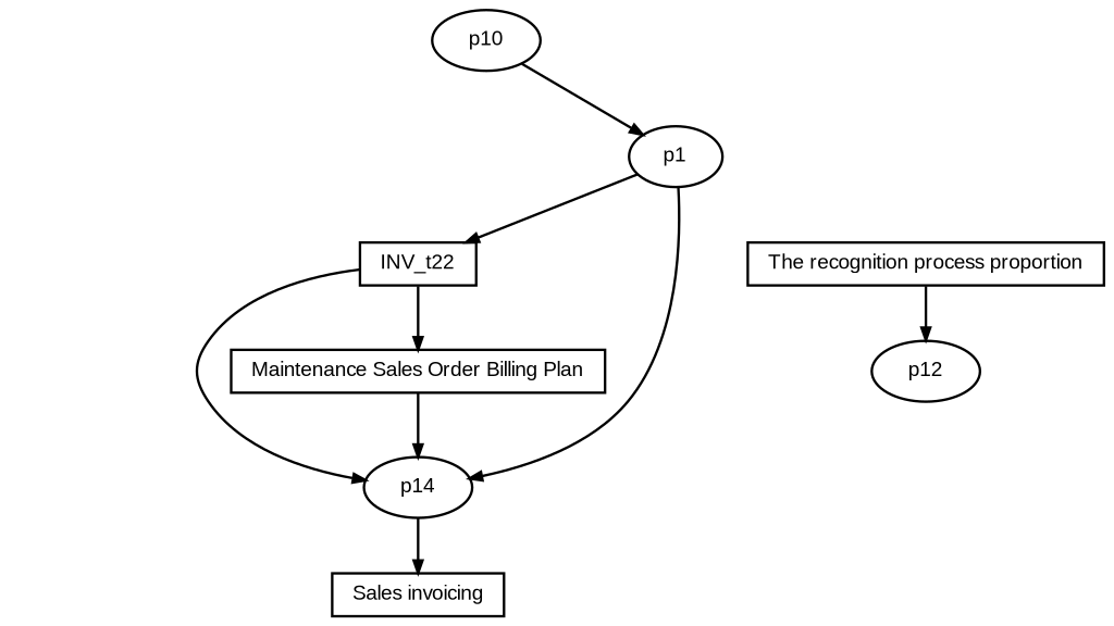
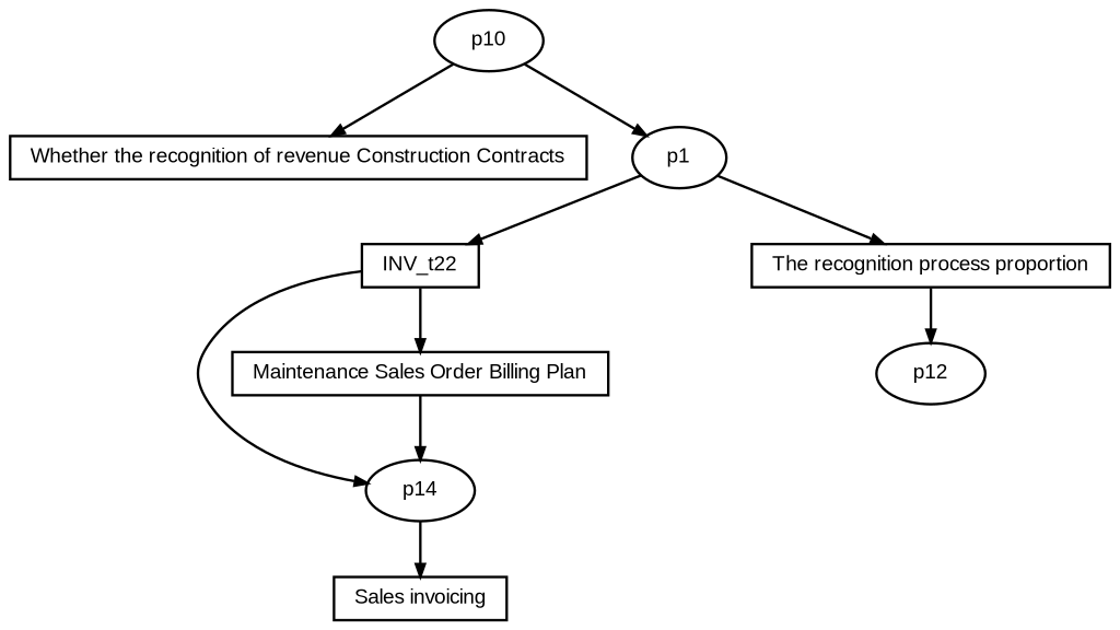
  digraph {
    fontname=Arial
    fontsize=8
    rankdir=TB
    ranksep=.3
    remincross=true
    node [fontname=Arial fontsize=8 shape=box]
    edge [arrowsize=0.5]
    n1 [height=.2 label=INV_t22 width=.2]
    n2 [height=.2 label=p14 shape=oval width=.2]
    n3 [height=.2 label="Maintenance Sales Order Billing Plan" width=.2]
    n4 [height=.2 label="Sales invoicing" width=.2]
    n5 [height=.2 label="The recognition process proportion" width=.2]
    n6 [height=.2 label=p12 shape=oval width=.2]
+   n7 [height=.2 label="Whether the recognition of revenue Construction Contracts" width=.2]
    n8 [height=.2 label=p1 shape=oval width=.2]
    n9 [height=.2 label=p10 shape=oval width=.2]
    n1 -> n2
    n1 -> n3
    n2 -> n4
    n3 -> n2
    n5 -> n6
    n8 -> n1
-   n8 -> n2
+   n8 -> n5
+   n9 -> n7
    n9 -> n8
  }
